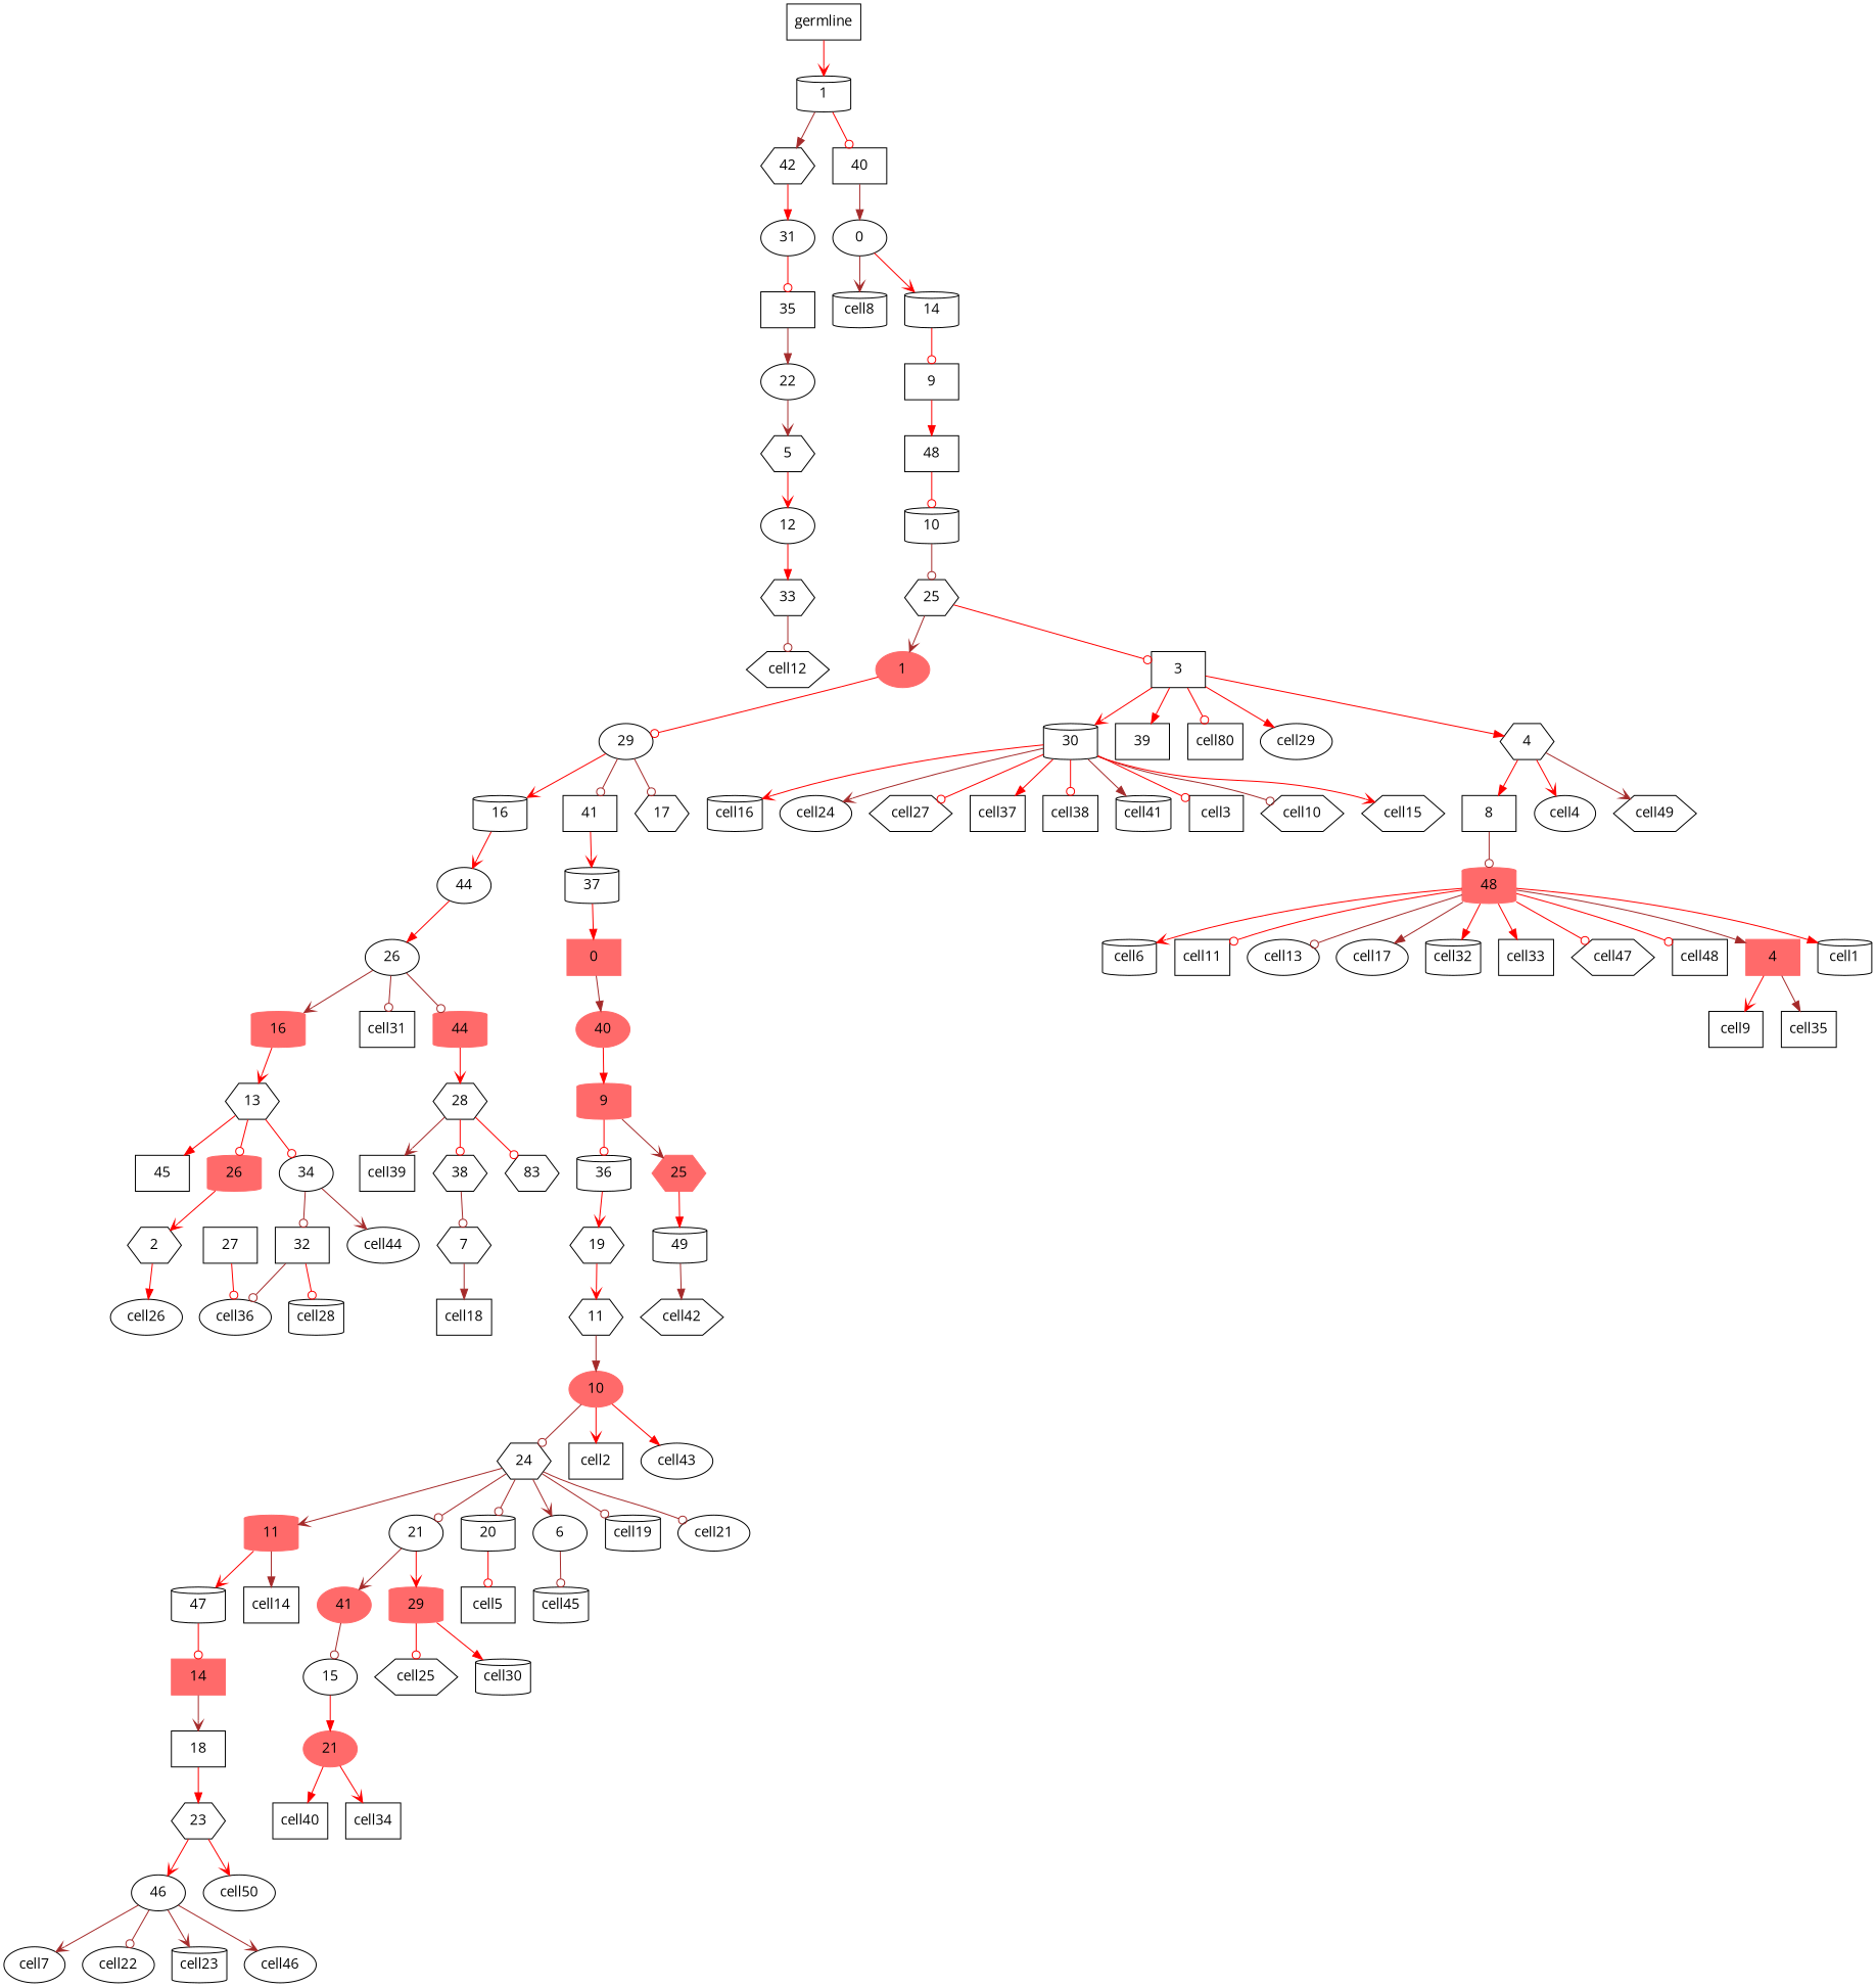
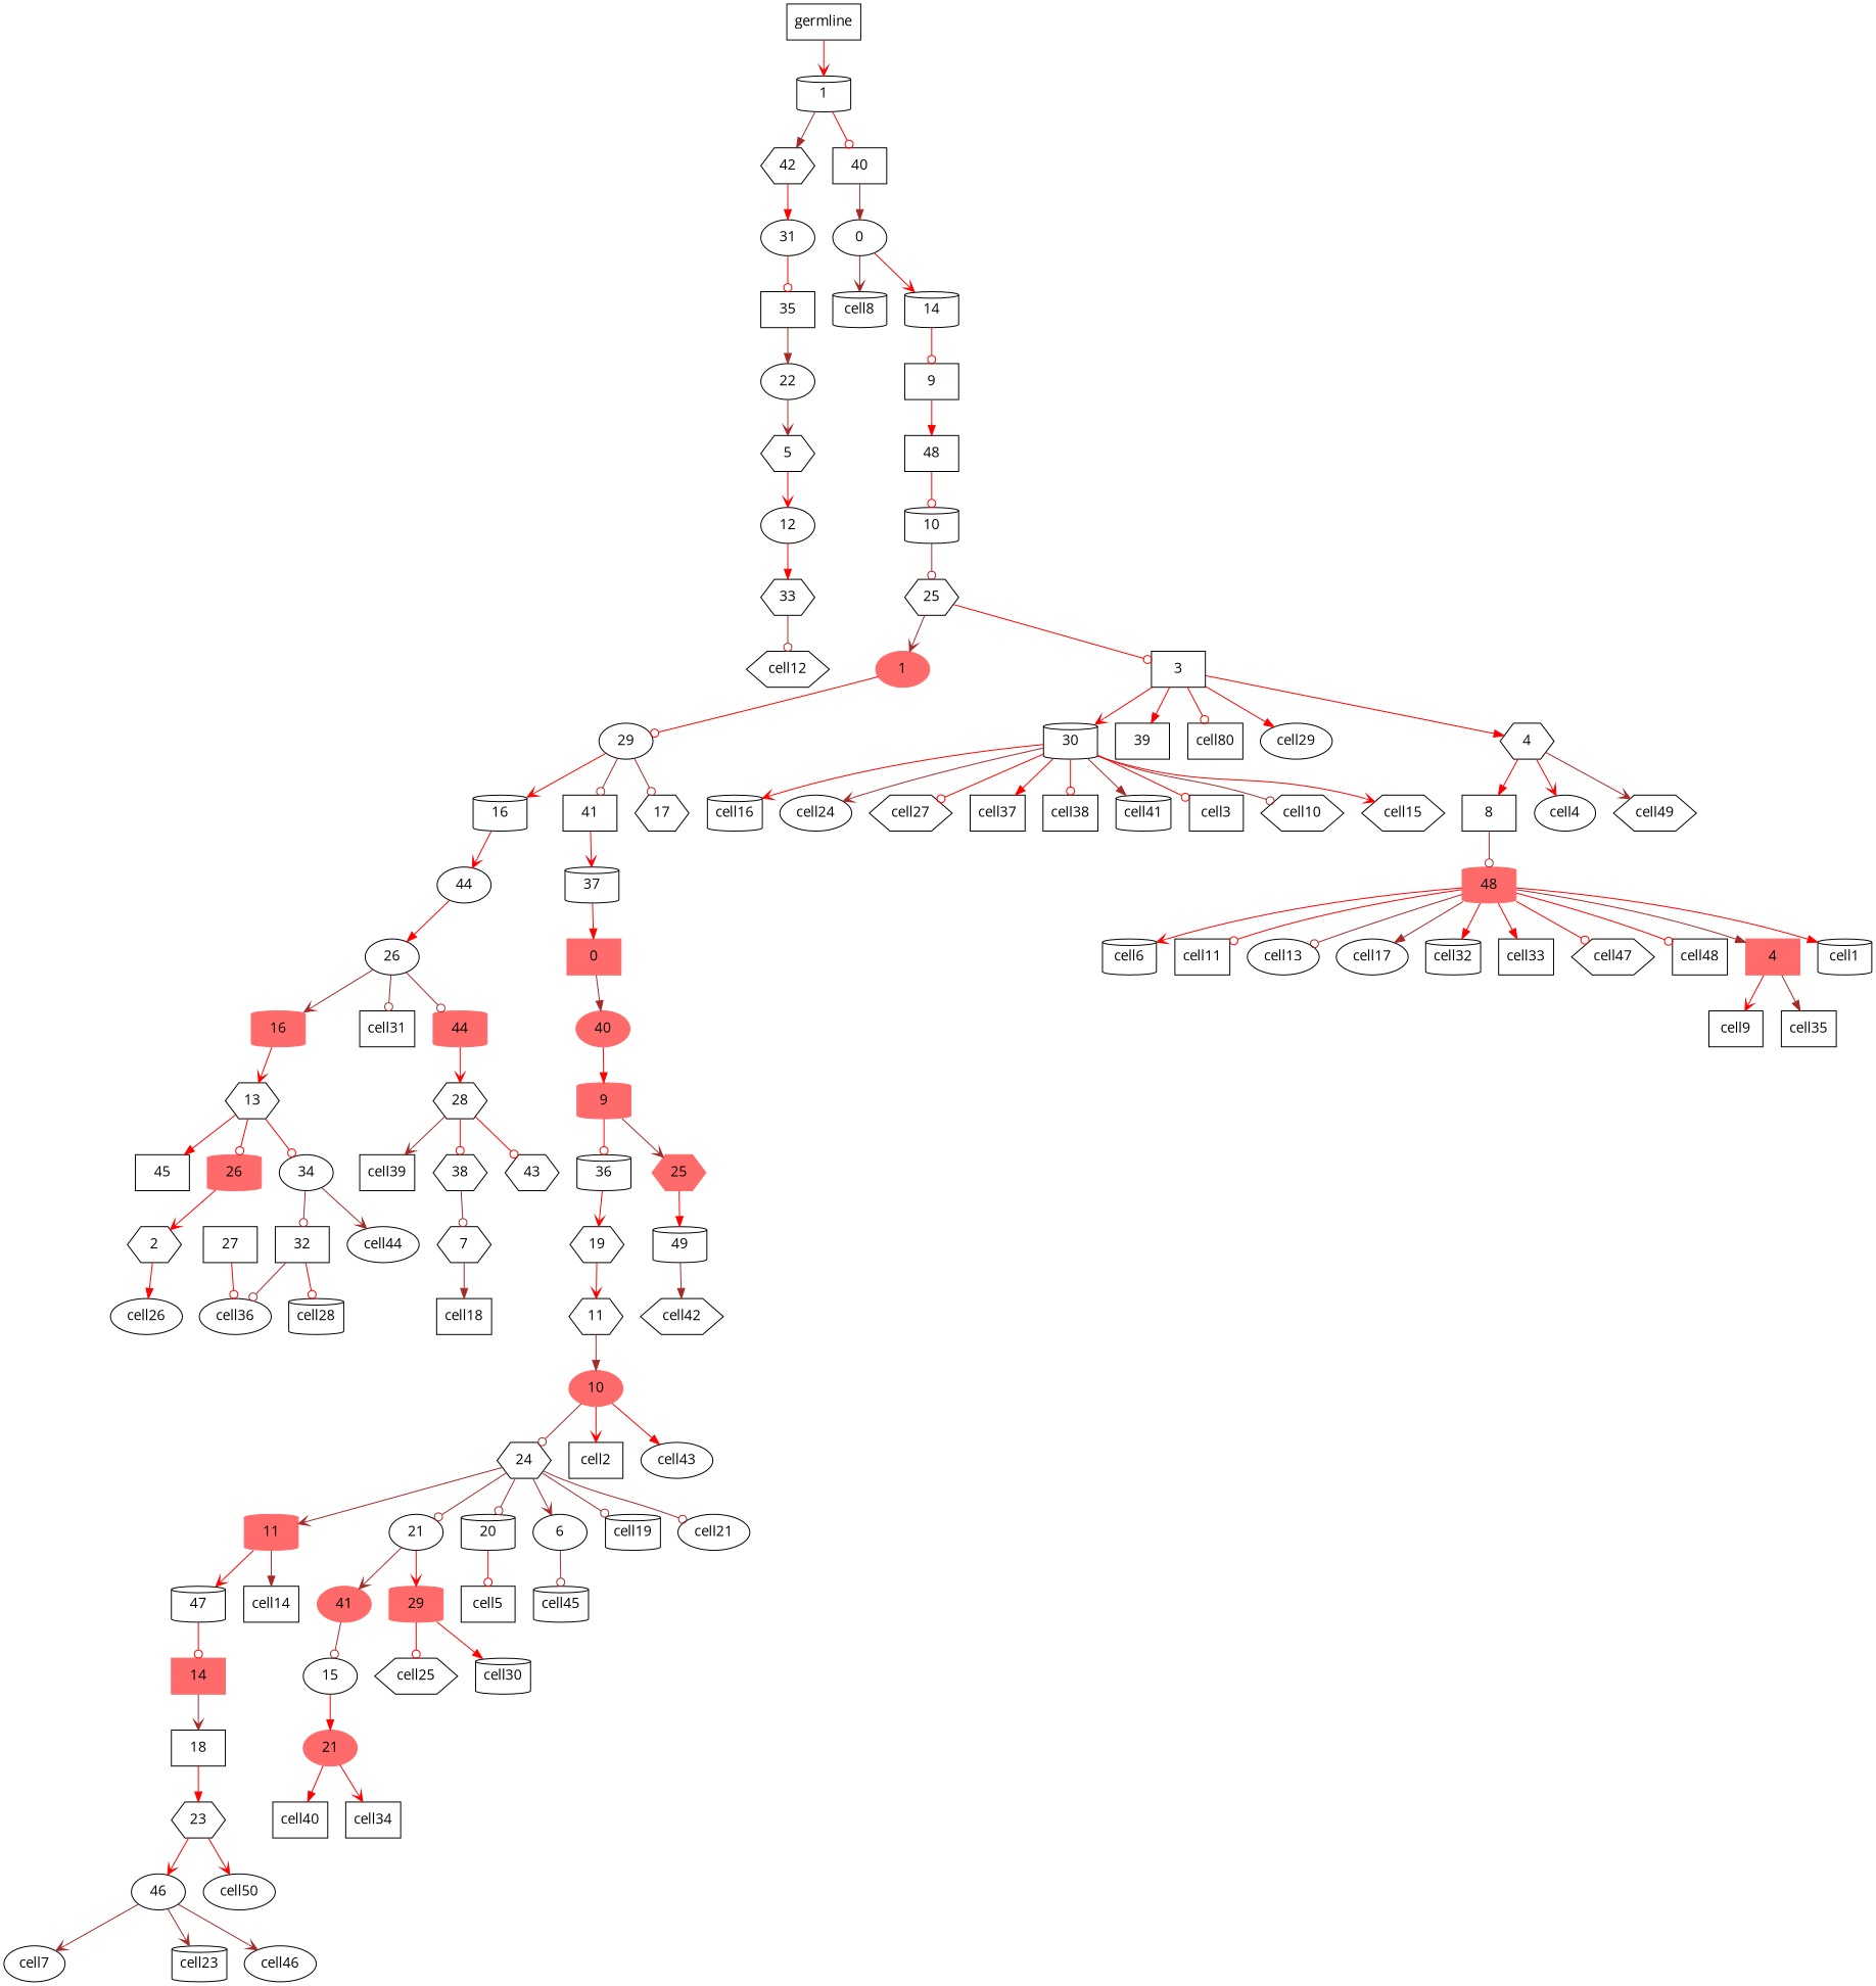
  digraph {
    fontname="Open Sans"
    node [fontname="Open Sans" shape=box]
    edge [arrowhead=odot color=red fontname="Open Sans"]
    n1 [label=12 shape=ellipse]
    n2 [label=33 shape=hexagon]
    cell12 [shape=hexagon]
    n4 [label=5 shape=hexagon]
    n5 [label=22 shape=ellipse]
    n6 [label=35]
    n7 [label=31 shape=ellipse]
    n8 [label=42 shape=hexagon]
    n9 [color=indianred1 label=48 shape=cylinder style=filled]
    n10 [color=indianred1 label=4 style=filled]
    cell1 [shape=cylinder]
    cell6 [shape=cylinder]
    cell11
    cell13 [shape=ellipse]
    cell17 [shape=ellipse]
    cell32 [shape=cylinder]
    cell33
    cell47 [shape=hexagon]
    cell48
    cell9
    cell35
    n22 [label=8]
    n23 [label=4 shape=hexagon]
    cell4 [shape=ellipse]
    cell49 [shape=hexagon]
    n26 [label=3]
    n27 [label=30 shape=cylinder]
    n28 [label=39]
    n29 [label=cell80]
    cell29 [shape=ellipse]
    cell3
    cell10 [shape=hexagon]
    cell15 [shape=hexagon]
    cell16 [shape=cylinder]
    cell24 [shape=ellipse]
    cell27 [shape=hexagon]
    cell37
    cell38
    cell41 [shape=cylinder]
    n40 [label=38 shape=hexagon]
    n41 [label=7 shape=hexagon]
    cell18
    n43 [label=28 shape=hexagon]
-   n44 [label=83 shape=hexagon]
+   n44 [label=43 shape=hexagon]
    cell39
    n46 [color=indianred1 label=44 shape=cylinder style=filled]
    n47 [color=indianred1 label=26 shape=cylinder style=filled]
    n48 [label=2 shape=hexagon]
    cell26 [shape=ellipse]
    n50 [label=32]
    cell28 [shape=cylinder]
    cell36 [shape=ellipse]
    n53 [label=27]
    n54 [label=34 shape=ellipse]
    cell44 [shape=ellipse]
    n56 [label=13 shape=hexagon]
    n57 [label=45]
    n58 [color=indianred1 label=16 shape=cylinder style=filled]
    n59 [label=26 shape=ellipse]
    cell31
    n61 [label=44 shape=ellipse]
    n62 [label=16 shape=cylinder]
    n63 [label=23 shape=hexagon]
    n64 [label=46 shape=ellipse]
    cell50 [shape=ellipse]
    cell7 [shape=ellipse]
-   cell22 [shape=ellipse]
    cell23 [shape=cylinder]
    cell46 [shape=ellipse]
    n70 [label=18]
    n71 [color=indianred1 label=14 style=filled]
    n72 [label=47 shape=cylinder]
    n73 [color=indianred1 label=11 shape=cylinder style=filled]
    cell14
    n75 [label=15 shape=ellipse]
    n76 [color=indianred1 label=21 shape=ellipse style=filled]
    cell34
    cell40
    n79 [color=indianred1 label=41 shape=ellipse style=filled]
    n80 [label=21 shape=ellipse]
    n81 [color=indianred1 label=29 shape=cylinder style=filled]
    cell25 [shape=hexagon]
    cell30 [shape=cylinder]
    n84 [label=24 shape=hexagon]
    n85 [label=20 shape=cylinder]
    n86 [label=6 shape=ellipse]
    cell19 [shape=cylinder]
    cell21 [shape=ellipse]
    cell5
    cell45 [shape=cylinder]
    n91 [color=indianred1 label=10 shape=ellipse style=filled]
    cell2
    cell43 [shape=ellipse]
    n94 [label=11 shape=hexagon]
    n95 [label=19 shape=hexagon]
    n96 [label=36 shape=cylinder]
    n97 [color=indianred1 label=25 shape=hexagon style=filled]
    n98 [label=49 shape=cylinder]
    cell42 [shape=hexagon]
    n100 [color=indianred1 label=9 shape=cylinder style=filled]
    n101 [color=indianred1 label=40 shape=ellipse style=filled]
    n102 [color=indianred1 label=0 style=filled]
    n103 [label=37 shape=cylinder]
    n104 [label=41]
    n105 [label=29 shape=ellipse]
    n106 [label=17 shape=hexagon]
    n107 [color=indianred1 label=1 shape=ellipse style=filled]
    n108 [label=25 shape=hexagon]
    n109 [label=10 shape=cylinder]
    n110 [label=48]
    n111 [label=9]
    n112 [label=14 shape=cylinder]
    n113 [label=0 shape=ellipse]
    cell8 [shape=cylinder]
    n115 [label=40]
    n116 [label=1 shape=cylinder]
    n117 [label=germline]
    n1 -> n2 [arrowhead=normal]
    n2 -> cell12 [color=brown]
    n4 -> n1 [arrowhead=vee]
    n5 -> n4 [arrowhead=vee color=brown]
    n6 -> n5 [arrowhead=normal color=brown]
    n7 -> n6
    n8 -> n7 [arrowhead=normal]
    n9 -> n10 [arrowhead=normal color=brown]
    n9 -> cell1 [arrowhead=normal]
    n9 -> cell6 [arrowhead=vee]
    n9 -> cell11
    n9 -> cell13 [color=brown]
    n9 -> cell17 [arrowhead=normal color=brown]
    n9 -> cell32 [arrowhead=normal]
    n9 -> cell33 [arrowhead=normal]
    n9 -> cell47
    n9 -> cell48
    n10 -> cell9 [arrowhead=vee]
    n10 -> cell35 [arrowhead=normal color=brown]
    n22 -> n9 [color=brown]
    n23 -> n22 [arrowhead=normal]
    n23 -> cell4 [arrowhead=vee]
    n23 -> cell49 [arrowhead=vee color=brown]
    n26 -> n23 [arrowhead=normal]
    n26 -> n27 [arrowhead=vee]
    n26 -> n28 [arrowhead=normal]
    n26 -> n29
    n26 -> cell29 [arrowhead=normal]
    n27 -> cell3
    n27 -> cell10 [color=brown]
    n27 -> cell15 [arrowhead=vee]
    n27 -> cell16 [arrowhead=vee]
    n27 -> cell24 [arrowhead=vee color=brown]
    n27 -> cell27
    n27 -> cell37 [arrowhead=normal]
    n27 -> cell38
    n27 -> cell41 [arrowhead=normal color=brown]
    n40 -> n41 [color=brown]
    n41 -> cell18 [arrowhead=normal color=brown]
    n43 -> n40
    n43 -> n44
    n43 -> cell39 [arrowhead=vee color=brown]
    n46 -> n43 [arrowhead=vee]
    n47 -> n48 [arrowhead=vee]
    n48 -> cell26 [arrowhead=normal]
    n50 -> cell28
    n50 -> cell36 [color=brown]
    n53 -> cell36
    n54 -> n50 [color=brown]
    n54 -> cell44 [arrowhead=vee color=brown]
    n56 -> n47
    n56 -> n54
    n56 -> n57 [arrowhead=normal]
    n58 -> n56 [arrowhead=vee]
    n59 -> n46 [color=brown]
    n59 -> n58 [arrowhead=vee color=brown]
    n59 -> cell31 [color=brown]
    n61 -> n59 [arrowhead=normal]
    n62 -> n61 [arrowhead=vee]
    n63 -> n64 [arrowhead=vee]
    n63 -> cell50 [arrowhead=vee]
    n64 -> cell7 [arrowhead=vee color=brown]
-   n64 -> cell22 [color=brown]
    n64 -> cell23 [arrowhead=vee color=brown]
    n64 -> cell46 [arrowhead=vee color=brown]
    n70 -> n63 [arrowhead=normal]
    n71 -> n70 [arrowhead=vee color=brown]
    n72 -> n71
    n73 -> n72 [arrowhead=vee]
    n73 -> cell14 [arrowhead=normal color=brown]
    n75 -> n76 [arrowhead=normal]
    n76 -> cell34 [arrowhead=vee]
    n76 -> cell40 [arrowhead=normal]
    n79 -> n75 [color=brown]
    n80 -> n79 [arrowhead=vee color=brown]
    n80 -> n81 [arrowhead=vee]
    n81 -> cell25
    n81 -> cell30 [arrowhead=normal]
    n84 -> n73 [arrowhead=vee color=brown]
    n84 -> n80 [color=brown]
    n84 -> n85 [color=brown]
    n84 -> n86 [arrowhead=vee color=brown]
    n84 -> cell19 [color=brown]
    n84 -> cell21 [color=brown]
    n85 -> cell5
    n86 -> cell45 [color=brown]
    n91 -> n84 [color=brown]
    n91 -> cell2 [arrowhead=vee]
    n91 -> cell43 [arrowhead=normal]
    n94 -> n91 [arrowhead=normal color=brown]
    n95 -> n94 [arrowhead=vee]
    n96 -> n95 [arrowhead=vee]
    n97 -> n98 [arrowhead=normal]
    n98 -> cell42 [arrowhead=normal color=brown]
    n100 -> n96
    n100 -> n97 [arrowhead=vee color=brown]
    n101 -> n100 [arrowhead=normal]
    n102 -> n101 [arrowhead=normal color=brown]
    n103 -> n102 [arrowhead=normal]
    n104 -> n103 [arrowhead=vee]
    n105 -> n62 [arrowhead=vee]
    n105 -> n104 [color=brown]
    n105 -> n106 [color=brown]
    n107 -> n105
    n108 -> n26
    n108 -> n107 [arrowhead=vee color=brown]
    n109 -> n108 [color=brown]
    n110 -> n109
    n111 -> n110 [arrowhead=normal]
    n112 -> n111
    n113 -> n112 [arrowhead=vee]
    n113 -> cell8 [arrowhead=vee color=brown]
    n115 -> n113 [arrowhead=normal color=brown]
    n116 -> n8 [arrowhead=normal color=brown]
    n116 -> n115
    n117 -> n116 [arrowhead=vee]
  }
